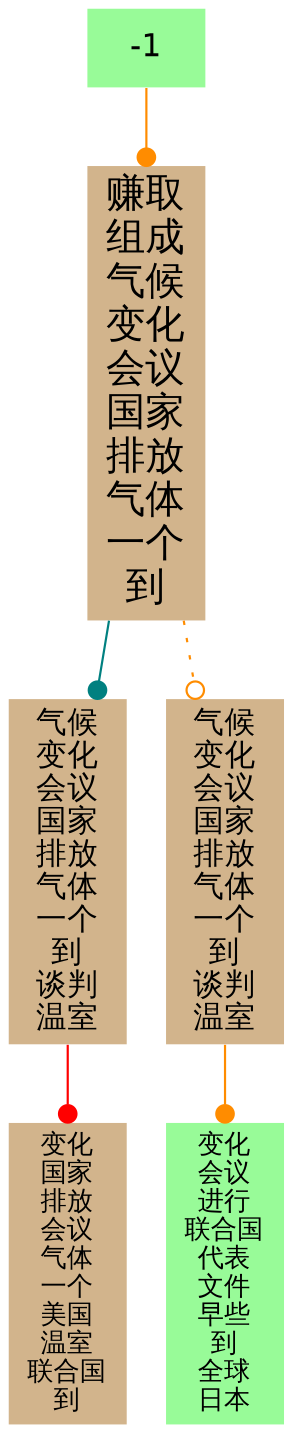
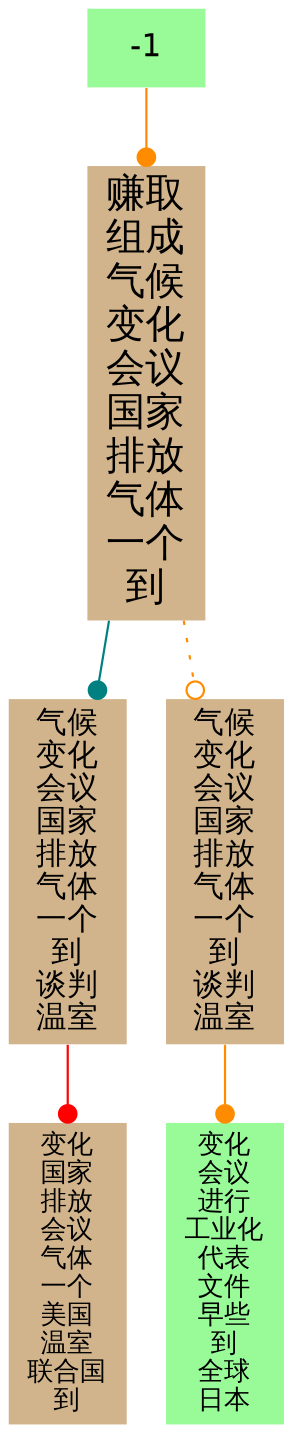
  digraph {
    mindist=0
    node [color=teal fillcolor=tan fontname=Helvetica fontsize=14 shape=plaintext style=filled]
    edge [arrowhead=dot arrowsize=1 color=darkorange style=solid]
    n1 [fontsize=18 label="赚取\n组成\n气候\n变化\n会议\n国家\n排放\n气体\n一个\n到"]
    n2 [color=deeppink label="气候\n变化\n会议\n国家\n排放\n气体\n一个\n到\n谈判\n温室"]
    n3 [label="气候\n变化\n会议\n国家\n排放\n气体\n一个\n到\n谈判\n温室"]
    n4 [color=deeppink fontsize=12 label="变化\n国家\n排放\n会议\n气体\n一个\n美国\n温室\n联合国\n到"]
-   n5 [color=deeppink fillcolor=palegreen fontsize=12 label="变化\n会议\n进行\n联合国\n代表\n文件\n早些\n到\n全球\n日本"]
+   n5 [color=deeppink fillcolor=palegreen fontsize=12 label="变化\n会议\n进行\n工业化\n代表\n文件\n早些\n到\n全球\n日本"]
    -1 [fillcolor=palegreen fontsize=""]
    n1 -> n2 [color=teal]
    n1 -> n3 [arrowhead=odot style=dotted]
    n2 -> n4 [color=red]
    n3 -> n5
    -1 -> n1
  }
